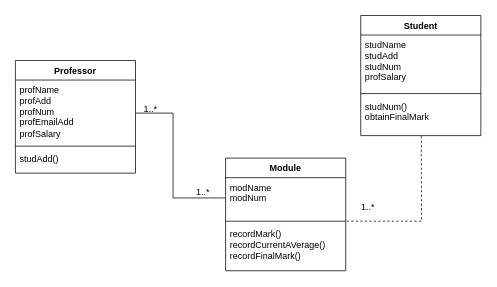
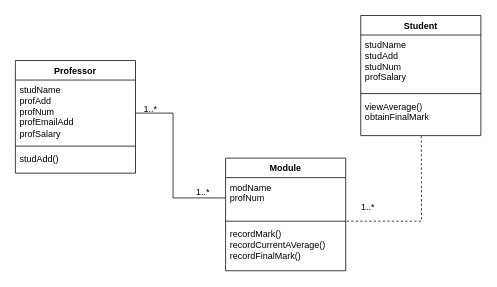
  <mxCell id="0" />
  <mxCell id="1" parent="0" />
  <mxCell id="2" value="Professor" style="swimlane;fontStyle=1;align=center;verticalAlign=top;childLayout=stackLayout;horizontal=1;startSize=26;horizontalStack=0;resizeParent=1;resizeParentMax=0;resizeLast=0;collapsible=1;marginBottom=0;whiteSpace=wrap;html=1;" vertex="1" parent="1"><mxGeometry x="20" y="80" width="160" height="150" as="geometry" /></mxCell>
- <mxCell id="3" value="profName&lt;br&gt;profAdd&lt;br&gt;profNum&lt;br&gt;profEmailAdd&lt;br&gt;profSalary" style="text;strokeColor=none;fillColor=none;align=left;verticalAlign=top;spacingLeft=4;spacingRight=4;overflow=hidden;rotatable=0;points=[[0,0.5],[1,0.5]];portConstraint=eastwest;whiteSpace=wrap;html=1;" vertex="1" parent="2"><mxGeometry y="26" width="160" height="84" as="geometry" /></mxCell>
+ <mxCell id="3" value="studName&lt;br&gt;profAdd&lt;br&gt;profNum&lt;br&gt;profEmailAdd&lt;br&gt;profSalary" style="text;strokeColor=none;fillColor=none;align=left;verticalAlign=top;spacingLeft=4;spacingRight=4;overflow=hidden;rotatable=0;points=[[0,0.5],[1,0.5]];portConstraint=eastwest;whiteSpace=wrap;html=1;" vertex="1" parent="2"><mxGeometry y="26" width="160" height="84" as="geometry" /></mxCell>
  <mxCell id="4" value="" style="line;strokeWidth=1;fillColor=none;align=left;verticalAlign=middle;spacingTop=-1;spacingLeft=3;spacingRight=3;rotatable=0;labelPosition=right;points=[];portConstraint=eastwest;strokeColor=inherit;" vertex="1" parent="2"><mxGeometry y="110" width="160" height="8" as="geometry" /></mxCell>
  <mxCell id="5" value="studAdd()&lt;br&gt;" style="text;strokeColor=none;fillColor=none;align=left;verticalAlign=top;spacingLeft=4;spacingRight=4;overflow=hidden;rotatable=0;points=[[0,0.5],[1,0.5]];portConstraint=eastwest;whiteSpace=wrap;html=1;" vertex="1" parent="2"><mxGeometry y="118" width="160" height="32" as="geometry" /></mxCell>
  <mxCell id="6" value="Student" style="swimlane;fontStyle=1;align=center;verticalAlign=top;childLayout=stackLayout;horizontal=1;startSize=26;horizontalStack=0;resizeParent=1;resizeParentMax=0;resizeLast=0;collapsible=1;marginBottom=0;whiteSpace=wrap;html=1;" vertex="1" parent="1"><mxGeometry x="480" y="20" width="160" height="160" as="geometry" /></mxCell>
  <mxCell id="7" value="studName&lt;br&gt;studAdd&lt;br&gt;studNum&lt;br&gt;profSalary" style="text;strokeColor=none;fillColor=none;align=left;verticalAlign=top;spacingLeft=4;spacingRight=4;overflow=hidden;rotatable=0;points=[[0,0.5],[1,0.5]];portConstraint=eastwest;whiteSpace=wrap;html=1;" vertex="1" parent="6"><mxGeometry y="26" width="160" height="74" as="geometry" /></mxCell>
  <mxCell id="8" value="" style="line;strokeWidth=1;fillColor=none;align=left;verticalAlign=middle;spacingTop=-1;spacingLeft=3;spacingRight=3;rotatable=0;labelPosition=right;points=[];portConstraint=eastwest;strokeColor=inherit;" vertex="1" parent="6"><mxGeometry y="100" width="160" height="8" as="geometry" /></mxCell>
- <mxCell id="9" value="studNum()&lt;br&gt;obtainFinalMark" style="text;strokeColor=none;fillColor=none;align=left;verticalAlign=top;spacingLeft=4;spacingRight=4;overflow=hidden;rotatable=0;points=[[0,0.5],[1,0.5]];portConstraint=eastwest;whiteSpace=wrap;html=1;" vertex="1" parent="6"><mxGeometry y="108" width="160" height="52" as="geometry" /></mxCell>
+ <mxCell id="9" value="viewAverage()&lt;br&gt;obtainFinalMark" style="text;strokeColor=none;fillColor=none;align=left;verticalAlign=top;spacingLeft=4;spacingRight=4;overflow=hidden;rotatable=0;points=[[0,0.5],[1,0.5]];portConstraint=eastwest;whiteSpace=wrap;html=1;" vertex="1" parent="6"><mxGeometry y="108" width="160" height="52" as="geometry" /></mxCell>
  <mxCell id="10" value="Module" style="swimlane;fontStyle=1;align=center;verticalAlign=top;childLayout=stackLayout;horizontal=1;startSize=26;horizontalStack=0;resizeParent=1;resizeParentMax=0;resizeLast=0;collapsible=1;marginBottom=0;whiteSpace=wrap;html=1;" vertex="1" parent="1"><mxGeometry x="300" y="210" width="160" height="150" as="geometry" /></mxCell>
- <mxCell id="11" value="modName&lt;br&gt;modNum" style="text;strokeColor=none;fillColor=none;align=left;verticalAlign=top;spacingLeft=4;spacingRight=4;overflow=hidden;rotatable=0;points=[[0,0.5],[1,0.5]];portConstraint=eastwest;whiteSpace=wrap;html=1;" vertex="1" parent="10"><mxGeometry y="26" width="160" height="54" as="geometry" /></mxCell>
+ <mxCell id="11" value="modName&lt;br&gt;profNum" style="text;strokeColor=none;fillColor=none;align=left;verticalAlign=top;spacingLeft=4;spacingRight=4;overflow=hidden;rotatable=0;points=[[0,0.5],[1,0.5]];portConstraint=eastwest;whiteSpace=wrap;html=1;" vertex="1" parent="10"><mxGeometry y="26" width="160" height="54" as="geometry" /></mxCell>
  <mxCell id="12" value="" style="line;strokeWidth=1;fillColor=none;align=left;verticalAlign=middle;spacingTop=-1;spacingLeft=3;spacingRight=3;rotatable=0;labelPosition=right;points=[];portConstraint=eastwest;strokeColor=inherit;" vertex="1" parent="10"><mxGeometry y="80" width="160" height="8" as="geometry" /></mxCell>
  <mxCell id="13" value="recordMark()&lt;br style=&quot;border-color: var(--border-color);&quot;&gt;recordCurrentAVerage()&lt;br style=&quot;border-color: var(--border-color);&quot;&gt;recordFinalMark()" style="text;strokeColor=none;fillColor=none;align=left;verticalAlign=top;spacingLeft=4;spacingRight=4;overflow=hidden;rotatable=0;points=[[0,0.5],[1,0.5]];portConstraint=eastwest;whiteSpace=wrap;html=1;" vertex="1" parent="10"><mxGeometry y="88" width="160" height="62" as="geometry" /></mxCell>
  <mxCell id="14" value="" style="endArrow=none;html=1;rounded=0;exitX=0.504;exitY=1.012;exitDx=0;exitDy=0;exitPerimeter=0;entryX=0.992;entryY=1.073;entryDx=0;entryDy=0;entryPerimeter=0;dashed=1;" edge="1" parent="1" source="9" target="11"><mxGeometry width="50" height="50" relative="1" as="geometry"><mxPoint x="530" y="320" as="sourcePoint" /><mxPoint x="580" y="270" as="targetPoint" /><Array as="points"><mxPoint x="561" y="294" /></Array></mxGeometry></mxCell>
  <mxCell id="15" value="" style="endArrow=none;html=1;rounded=0;entryX=0;entryY=0.5;entryDx=0;entryDy=0;" edge="1" parent="1" target="11"><mxGeometry width="50" height="50" relative="1" as="geometry"><mxPoint x="180" y="150" as="sourcePoint" /><mxPoint x="180" y="330" as="targetPoint" /><Array as="points"><mxPoint x="230" y="150" /><mxPoint x="230" y="263" /></Array></mxGeometry></mxCell>
  <mxCell id="16" value="1..*" style="text;html=1;strokeColor=none;fillColor=none;align=center;verticalAlign=middle;whiteSpace=wrap;rounded=0;" vertex="1" parent="1"><mxGeometry x="460" y="260" width="60" height="30" as="geometry" /></mxCell>
  <mxCell id="17" value="1..*" style="text;html=1;strokeColor=none;fillColor=none;align=center;verticalAlign=middle;whiteSpace=wrap;rounded=0;" vertex="1" parent="1"><mxGeometry x="240" y="240" width="60" height="30" as="geometry" /></mxCell>
  <mxCell id="18" value="1..*" style="text;html=1;strokeColor=none;fillColor=none;align=center;verticalAlign=middle;whiteSpace=wrap;rounded=0;" vertex="1" parent="1"><mxGeometry x="170" y="130" width="60" height="30" as="geometry" /></mxCell>
